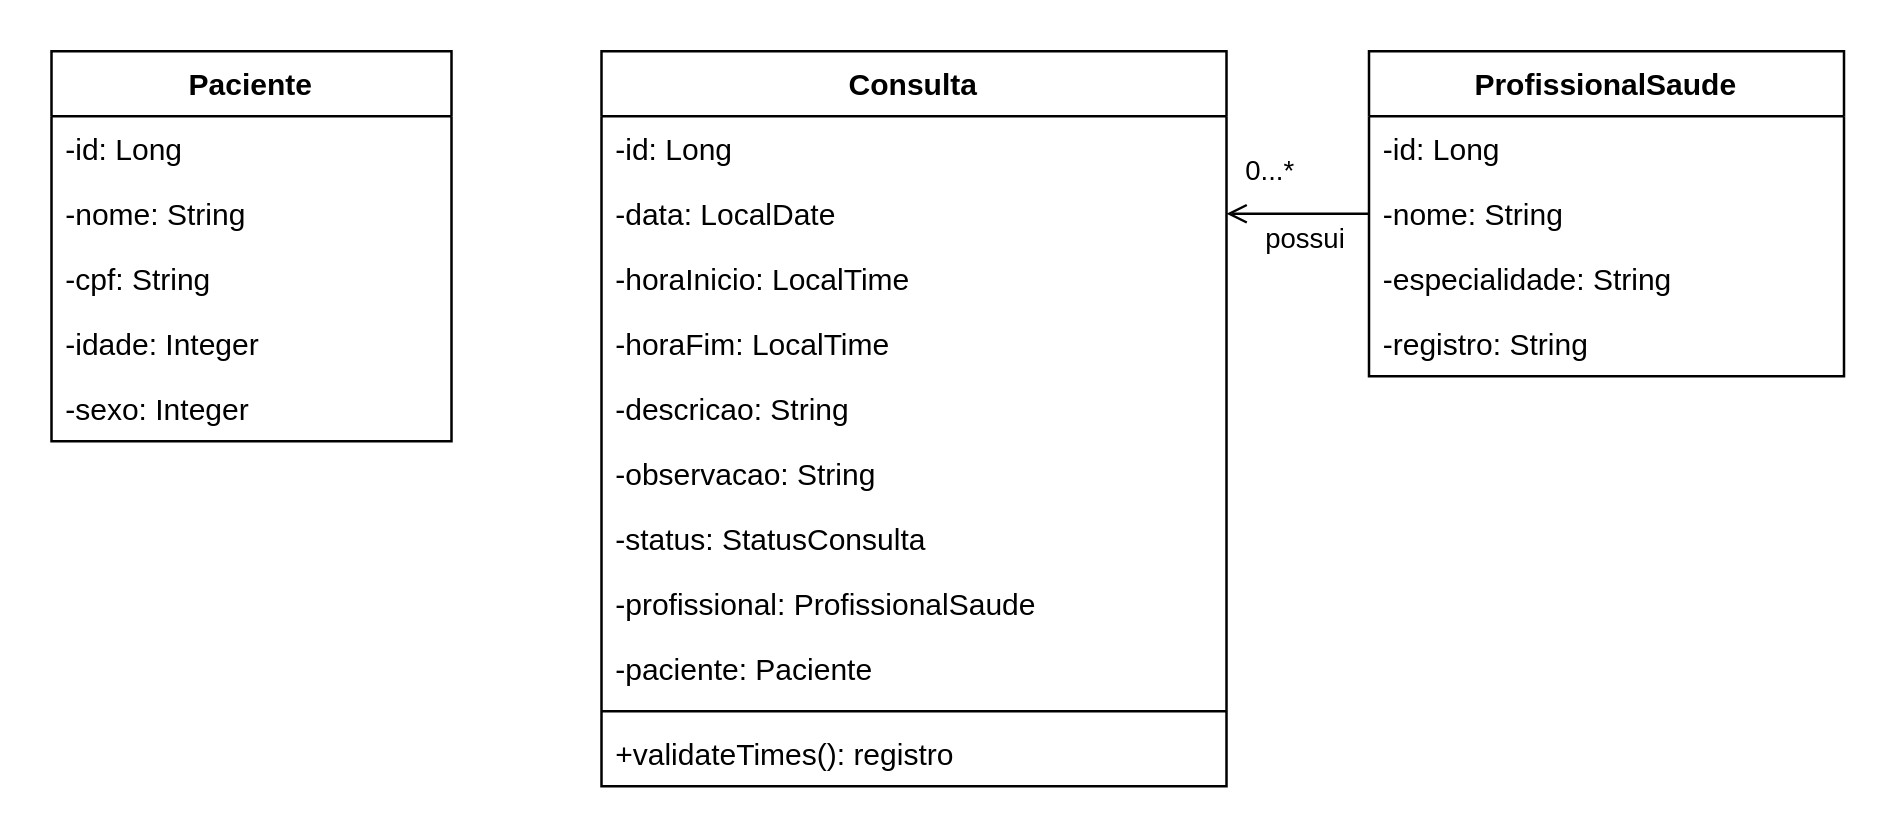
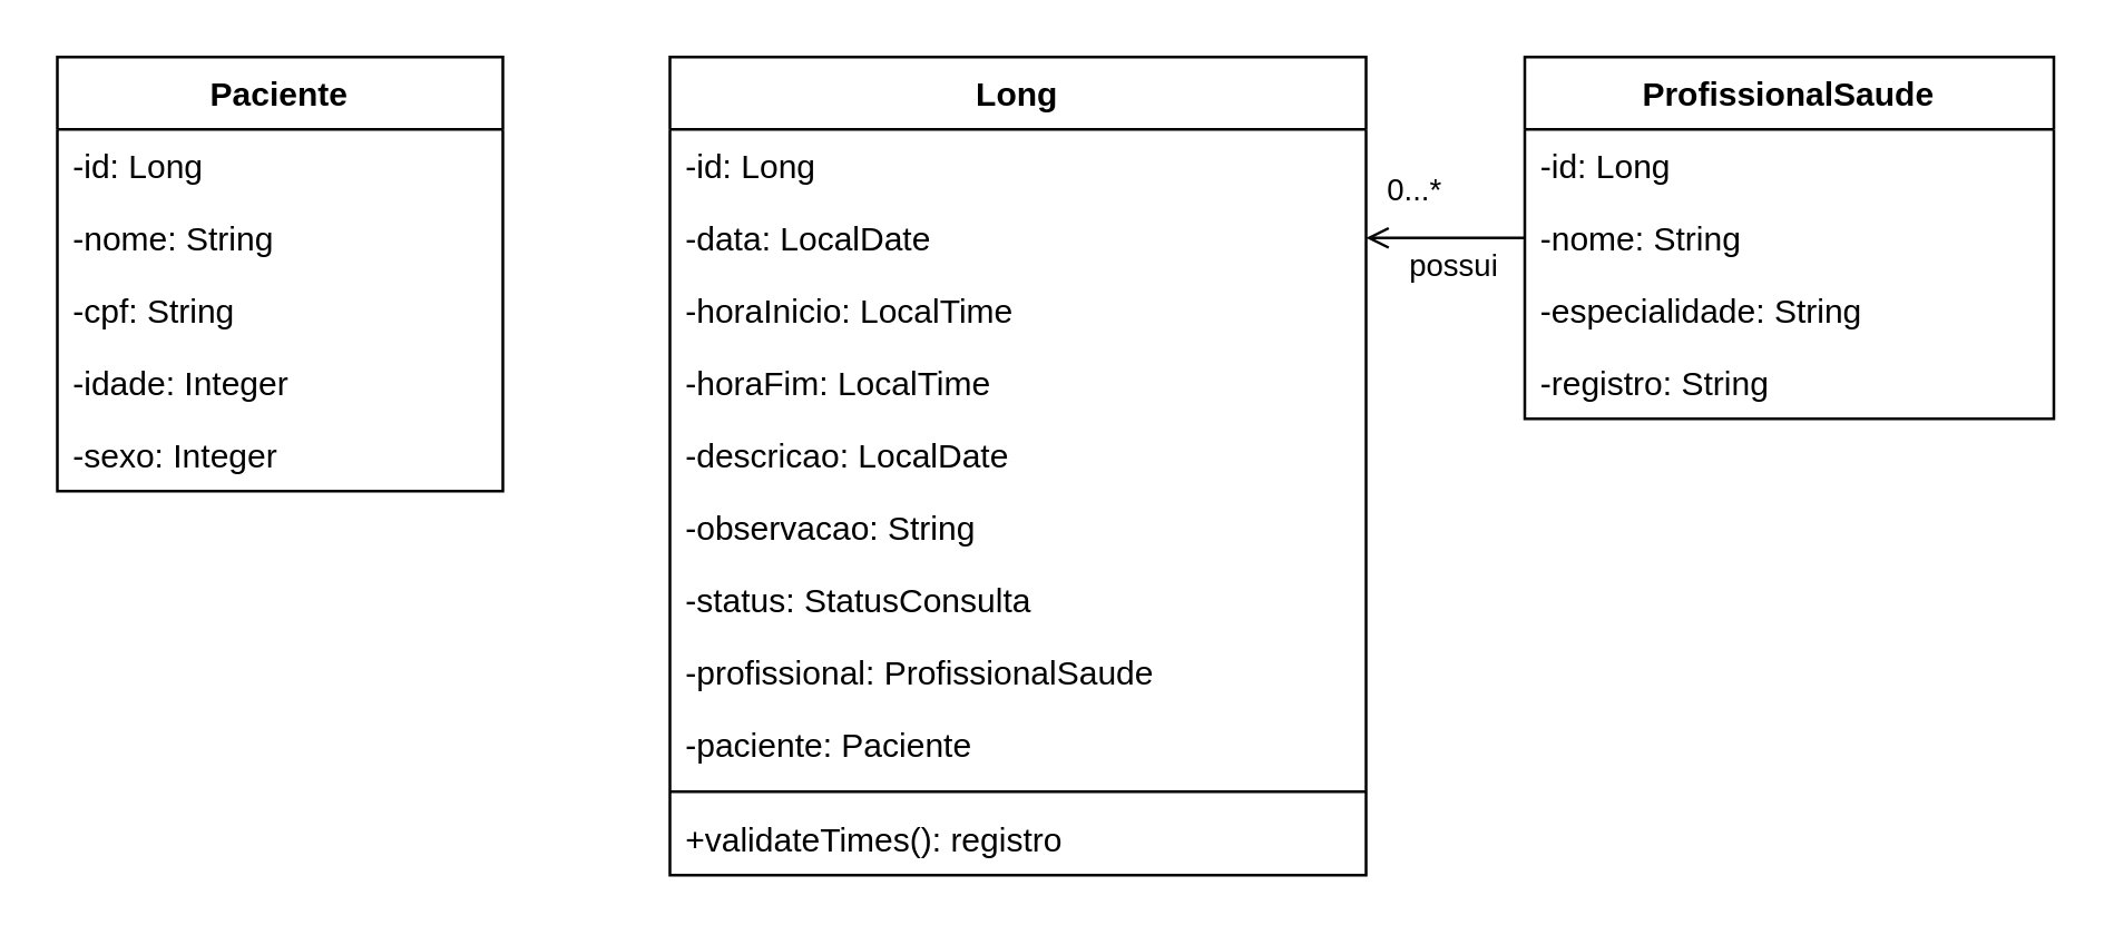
  <mxCell id="0" />
  <mxCell id="1" parent="0" />
  <mxCell id="2" value="Paciente" style="swimlane;fontStyle=1;childLayout=stackLayout;horizontal=1;startSize=26;horizontalStack=0;resizeParent=1;resizeParentMax=0;resizeLast=0;collapsible=1;marginBottom=0;" vertex="1" parent="1"><mxGeometry x="20" y="20" width="160" height="156" as="geometry" /></mxCell>
  <mxCell id="3" value="-id: Long" style="text;strokeColor=none;fillColor=none;align=left;verticalAlign=top;spacingLeft=4;spacingRight=4;overflow=hidden;rotatable=0;points=[[0,0.5],[1,0.5]];portConstraint=eastwest;" vertex="1" parent="2"><mxGeometry y="26" width="160" height="26" as="geometry" /></mxCell>
  <mxCell id="4" value="-nome: String" style="text;strokeColor=none;fillColor=none;align=left;verticalAlign=top;spacingLeft=4;spacingRight=4;overflow=hidden;rotatable=0;points=[[0,0.5],[1,0.5]];portConstraint=eastwest;" vertex="1" parent="2"><mxGeometry y="52" width="160" height="26" as="geometry" /></mxCell>
  <mxCell id="5" value="-cpf: String" style="text;strokeColor=none;fillColor=none;align=left;verticalAlign=top;spacingLeft=4;spacingRight=4;overflow=hidden;rotatable=0;points=[[0,0.5],[1,0.5]];portConstraint=eastwest;" vertex="1" parent="2"><mxGeometry y="78" width="160" height="26" as="geometry" /></mxCell>
  <mxCell id="6" value="-idade: Integer" style="text;strokeColor=none;fillColor=none;align=left;verticalAlign=top;spacingLeft=4;spacingRight=4;overflow=hidden;rotatable=0;points=[[0,0.5],[1,0.5]];portConstraint=eastwest;" vertex="1" parent="2"><mxGeometry y="104" width="160" height="26" as="geometry" /></mxCell>
  <mxCell id="7" value="-sexo: Integer" style="text;strokeColor=none;fillColor=none;align=left;verticalAlign=top;spacingLeft=4;spacingRight=4;overflow=hidden;rotatable=0;points=[[0,0.5],[1,0.5]];portConstraint=eastwest;" vertex="1" parent="2"><mxGeometry y="130" width="160" height="26" as="geometry" /></mxCell>
  <mxCell id="8" value="ProfissionalSaude" style="swimlane;fontStyle=1;childLayout=stackLayout;horizontal=1;startSize=26;horizontalStack=0;resizeParent=1;resizeParentMax=0;resizeLast=0;collapsible=1;marginBottom=0;" vertex="1" parent="1"><mxGeometry x="547" y="20" width="190" height="130" as="geometry" /></mxCell>
  <mxCell id="9" value="-id: Long" style="text;strokeColor=none;fillColor=none;align=left;verticalAlign=top;spacingLeft=4;spacingRight=4;overflow=hidden;rotatable=0;points=[[0,0.5],[1,0.5]];portConstraint=eastwest;" vertex="1" parent="8"><mxGeometry y="26" width="190" height="26" as="geometry" /></mxCell>
  <mxCell id="10" value="-nome: String" style="text;strokeColor=none;fillColor=none;align=left;verticalAlign=top;spacingLeft=4;spacingRight=4;overflow=hidden;rotatable=0;points=[[0,0.5],[1,0.5]];portConstraint=eastwest;" vertex="1" parent="8"><mxGeometry y="52" width="190" height="26" as="geometry" /></mxCell>
  <mxCell id="11" value="-especialidade: String" style="text;strokeColor=none;fillColor=none;align=left;verticalAlign=top;spacingLeft=4;spacingRight=4;overflow=hidden;rotatable=0;points=[[0,0.5],[1,0.5]];portConstraint=eastwest;" vertex="1" parent="8"><mxGeometry y="78" width="190" height="26" as="geometry" /></mxCell>
  <mxCell id="12" value="-registro: String" style="text;strokeColor=none;fillColor=none;align=left;verticalAlign=top;spacingLeft=4;spacingRight=4;overflow=hidden;rotatable=0;points=[[0,0.5],[1,0.5]];portConstraint=eastwest;" vertex="1" parent="8"><mxGeometry y="104" width="190" height="26" as="geometry" /></mxCell>
- <mxCell id="13" value="Consulta" style="swimlane;fontStyle=1;childLayout=stackLayout;horizontal=1;startSize=26;horizontalStack=0;resizeParent=1;resizeParentMax=0;resizeLast=0;collapsible=1;marginBottom=0;" vertex="1" parent="1"><mxGeometry x="240" y="20" width="250" height="294" as="geometry" /></mxCell>
+ <mxCell id="13" value="Long" style="swimlane;fontStyle=1;childLayout=stackLayout;horizontal=1;startSize=26;horizontalStack=0;resizeParent=1;resizeParentMax=0;resizeLast=0;collapsible=1;marginBottom=0;" vertex="1" parent="1"><mxGeometry x="240" y="20" width="250" height="294" as="geometry" /></mxCell>
  <mxCell id="14" value="-id: Long" style="text;strokeColor=none;fillColor=none;align=left;verticalAlign=top;spacingLeft=4;spacingRight=4;overflow=hidden;rotatable=0;points=[[0,0.5],[1,0.5]];portConstraint=eastwest;" vertex="1" parent="13"><mxGeometry y="26" width="250" height="26" as="geometry" /></mxCell>
  <mxCell id="15" value="-data: LocalDate" style="text;strokeColor=none;fillColor=none;align=left;verticalAlign=top;spacingLeft=4;spacingRight=4;overflow=hidden;rotatable=0;points=[[0,0.5],[1,0.5]];portConstraint=eastwest;" vertex="1" parent="13"><mxGeometry y="52" width="250" height="26" as="geometry" /></mxCell>
  <mxCell id="16" value="-horaInicio: LocalTime" style="text;strokeColor=none;fillColor=none;align=left;verticalAlign=top;spacingLeft=4;spacingRight=4;overflow=hidden;rotatable=0;points=[[0,0.5],[1,0.5]];portConstraint=eastwest;" vertex="1" parent="13"><mxGeometry y="78" width="250" height="26" as="geometry" /></mxCell>
  <mxCell id="17" value="-horaFim: LocalTime" style="text;strokeColor=none;fillColor=none;align=left;verticalAlign=top;spacingLeft=4;spacingRight=4;overflow=hidden;rotatable=0;points=[[0,0.5],[1,0.5]];portConstraint=eastwest;" vertex="1" parent="13"><mxGeometry y="104" width="250" height="26" as="geometry" /></mxCell>
- <mxCell id="18" value="-descricao: String" style="text;strokeColor=none;fillColor=none;align=left;verticalAlign=top;spacingLeft=4;spacingRight=4;overflow=hidden;rotatable=0;points=[[0,0.5],[1,0.5]];portConstraint=eastwest;" vertex="1" parent="13"><mxGeometry y="130" width="250" height="26" as="geometry" /></mxCell>
+ <mxCell id="18" value="-descricao: LocalDate" style="text;strokeColor=none;fillColor=none;align=left;verticalAlign=top;spacingLeft=4;spacingRight=4;overflow=hidden;rotatable=0;points=[[0,0.5],[1,0.5]];portConstraint=eastwest;" vertex="1" parent="13"><mxGeometry y="130" width="250" height="26" as="geometry" /></mxCell>
  <mxCell id="19" value="-observacao: String" style="text;strokeColor=none;fillColor=none;align=left;verticalAlign=top;spacingLeft=4;spacingRight=4;overflow=hidden;rotatable=0;points=[[0,0.5],[1,0.5]];portConstraint=eastwest;" vertex="1" parent="13"><mxGeometry y="156" width="250" height="26" as="geometry" /></mxCell>
  <mxCell id="20" value="-status: StatusConsulta" style="text;strokeColor=none;fillColor=none;align=left;verticalAlign=top;spacingLeft=4;spacingRight=4;overflow=hidden;rotatable=0;points=[[0,0.5],[1,0.5]];portConstraint=eastwest;" vertex="1" parent="13"><mxGeometry y="182" width="250" height="26" as="geometry" /></mxCell>
  <mxCell id="21" value="-profissional: ProfissionalSaude" style="text;strokeColor=none;fillColor=none;align=left;verticalAlign=top;spacingLeft=4;spacingRight=4;overflow=hidden;rotatable=0;points=[[0,0.5],[1,0.5]];portConstraint=eastwest;" vertex="1" parent="13"><mxGeometry y="208" width="250" height="26" as="geometry" /></mxCell>
  <mxCell id="22" value="-paciente: Paciente" style="text;strokeColor=none;fillColor=none;align=left;verticalAlign=top;spacingLeft=4;spacingRight=4;overflow=hidden;rotatable=0;points=[[0,0.5],[1,0.5]];portConstraint=eastwest;" vertex="1" parent="13"><mxGeometry y="234" width="250" height="26" as="geometry" /></mxCell>
  <mxCell id="23" value="" style="line;strokeWidth=1;fillColor=none;align=left;verticalAlign=middle;spacingTop=-1;spacingLeft=3;spacingRight=3;rotatable=0;labelPosition=right;points=[];portConstraint=eastwest;" vertex="1" parent="13"><mxGeometry y="260" width="250" height="8" as="geometry" /></mxCell>
  <mxCell id="24" value="+validateTimes(): registro" style="text;strokeColor=none;fillColor=none;align=left;verticalAlign=top;spacingLeft=4;spacingRight=4;overflow=hidden;rotatable=0;points=[[0,0.5],[1,0.5]];portConstraint=eastwest;" vertex="1" parent="13"><mxGeometry y="268" width="250" height="26" as="geometry" /></mxCell>
  <mxCell id="25" value="possui" style="endArrow=open;endFill=1;html=1;edgeStyle=elbowEdgeStyle;align=left;verticalAlign=top;rounded=0;elbow=vertical;" edge="1" parent="1" source="8" target="13"><mxGeometry x="0.5" y="-3" relative="1" as="geometry"><mxPoint x="300" y="250" as="sourcePoint" /><mxPoint x="460" y="250" as="targetPoint" /><mxPoint as="offset" /></mxGeometry></mxCell>
  <mxCell id="26" value="0...*" style="edgeLabel;resizable=0;html=1;align=left;verticalAlign=bottom;" connectable="0" vertex="1" parent="25"><mxGeometry x="-1" relative="1" as="geometry"><mxPoint x="-51" y="-9" as="offset" /></mxGeometry></mxCell>
